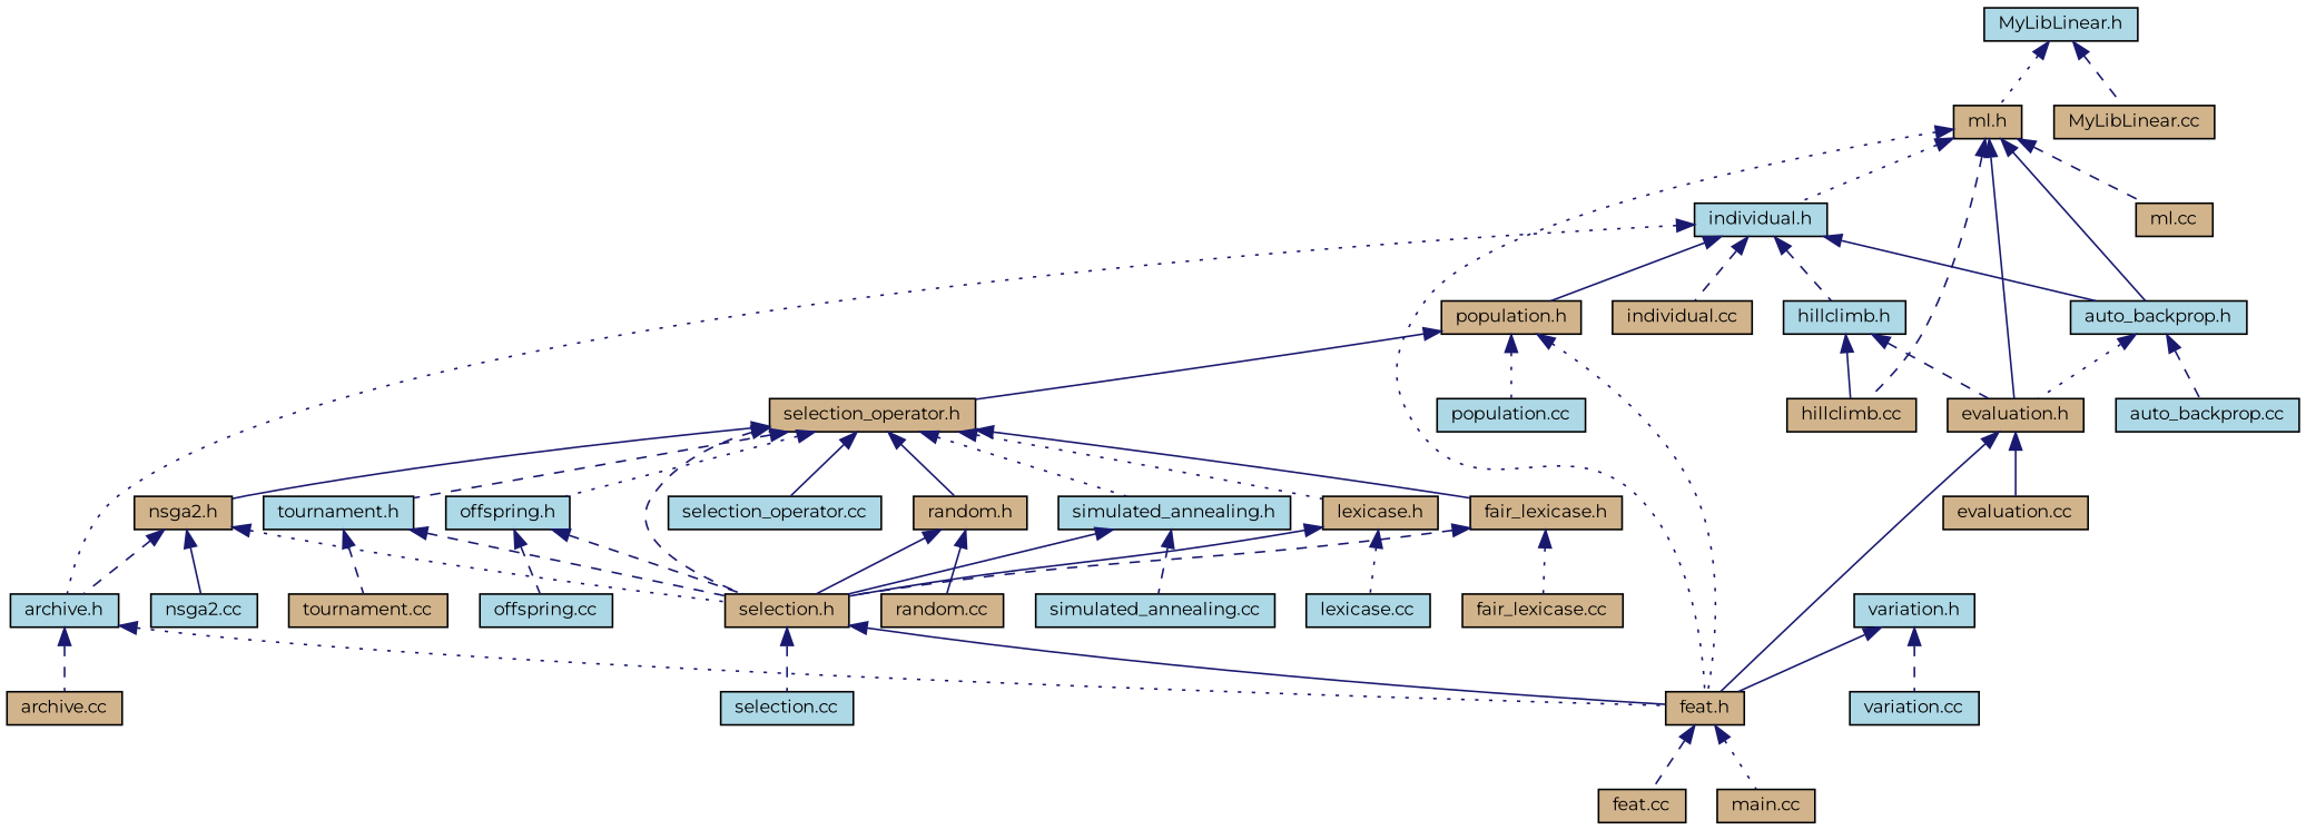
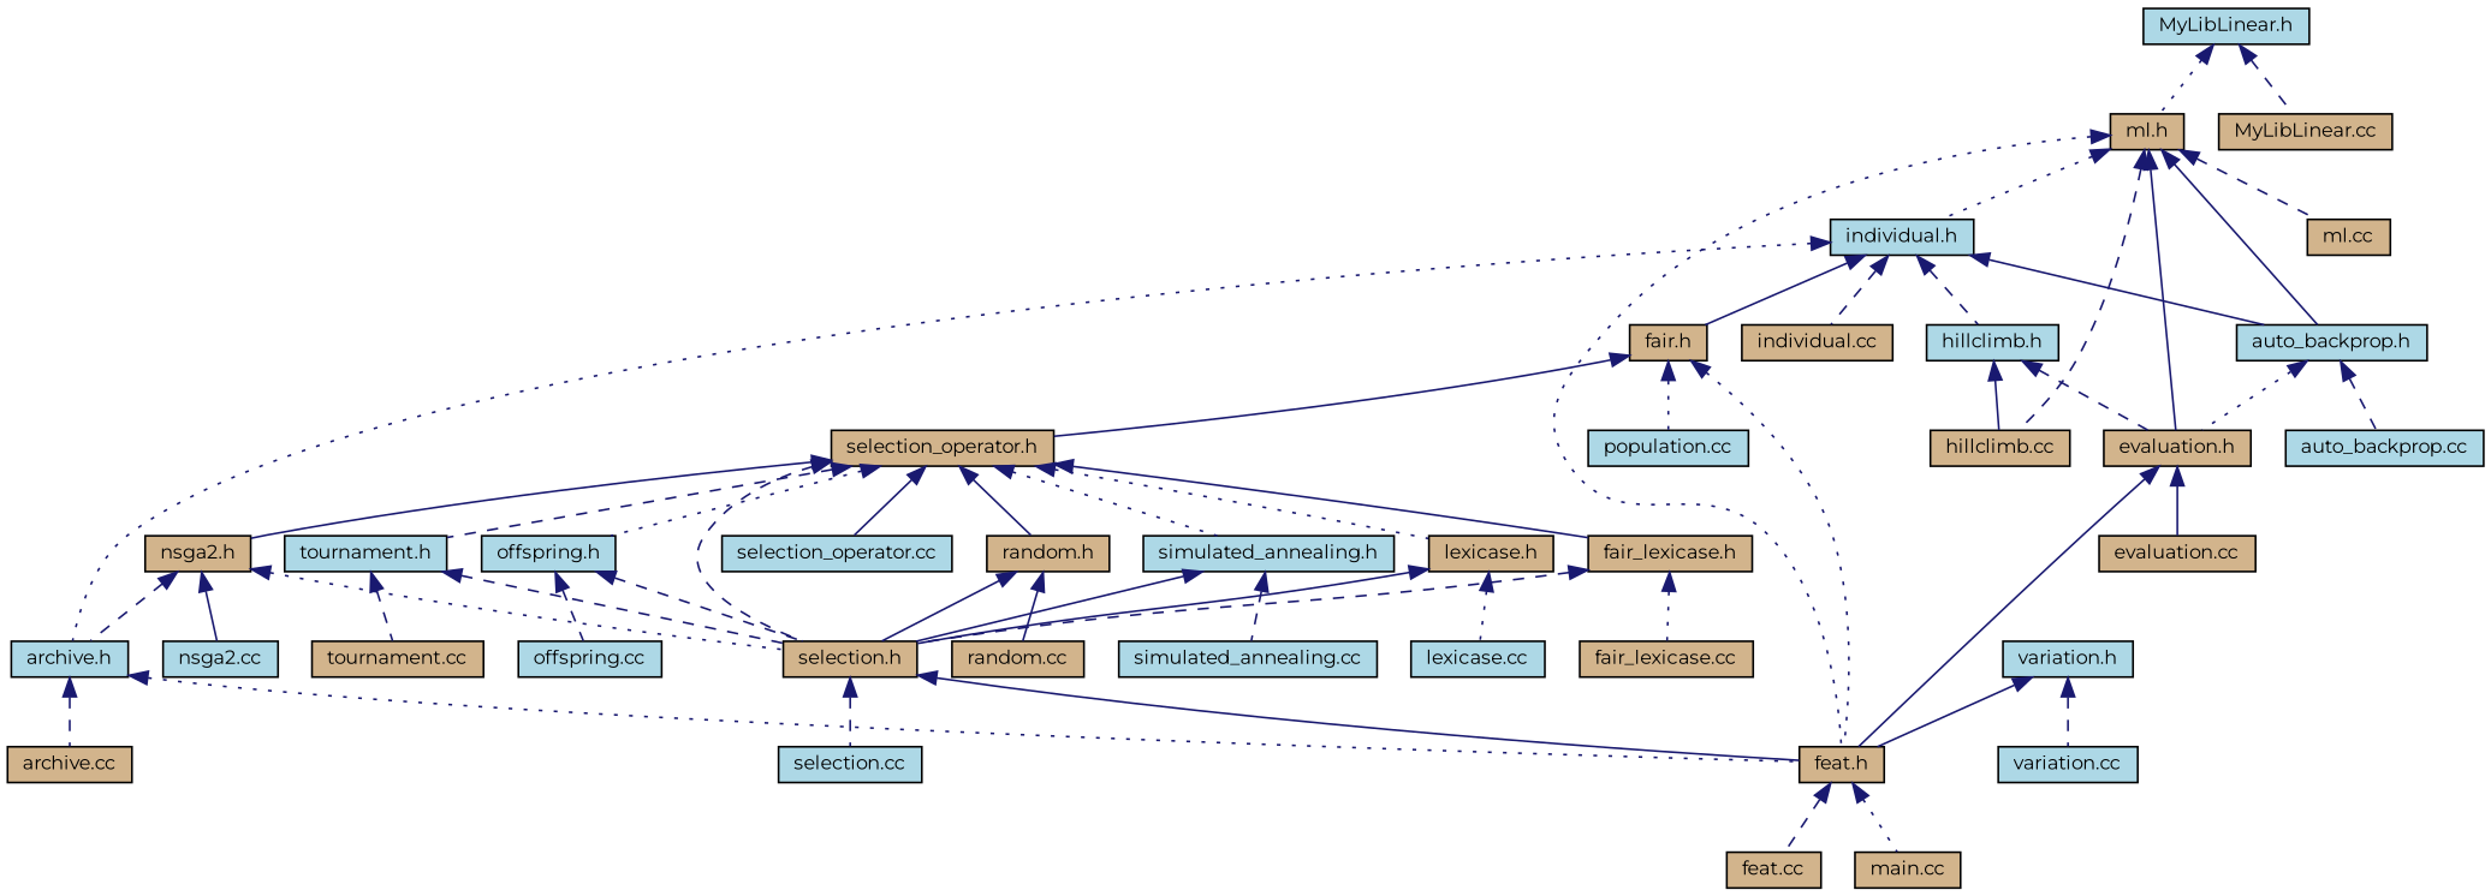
  digraph {
    fontname=Montserrat
    node [color=black fillcolor=tan fontname=Montserrat fontsize=10 shape=record style=filled]
    edge [color=midnightblue dir=back fontname=Montserrat fontsize=10 labelfontname=Helvetica labelfontsize=10 style=dashed]
    n1 [fillcolor=lightblue fontcolor=black height=0.2 label="MyLibLinear.h" width=0.4]
    n2 [height=0.2 label="ml.h" width=0.4]
    n3 [height=0.2 label="MyLibLinear.cc" width=0.4]
    n4 [height=0.2 label="evaluation.h" width=0.4]
    n5 [height=0.2 label="feat.h" width=0.4]
    n6 [fillcolor=lightblue height=0.2 label="individual.h" width=0.4]
    n7 [fillcolor=lightblue height=0.2 label="auto_backprop.h" width=0.4]
    n8 [height=0.2 label="hillclimb.cc" width=0.4]
    n9 [height=0.2 label="ml.cc" width=0.4]
    n10 [height=0.2 label="evaluation.cc" width=0.4]
    n11 [height=0.2 label="feat.cc" width=0.4]
    n12 [height=0.2 label="main.cc" width=0.4]
    n13 [fillcolor=lightblue height=0.2 label="hillclimb.h" width=0.4]
-   n14 [height=0.2 label="population.h" width=0.4]
+   n14 [height=0.2 label="fair.h" width=0.4]
    n15 [fillcolor=lightblue height=0.2 label="archive.h" width=0.4]
    n16 [height=0.2 label="individual.cc" width=0.4]
    n17 [fillcolor=lightblue height=0.2 label="auto_backprop.cc" width=0.4]
    n18 [height=0.2 label="selection_operator.h" width=0.4]
    n19 [fillcolor=lightblue height=0.2 label="population.cc" width=0.4]
    n20 [height=0.2 label="archive.cc" width=0.4]
    n21 [height=0.2 label="selection.h" width=0.4]
    n22 [height=0.2 label="lexicase.h" width=0.4]
    n23 [height=0.2 label="fair_lexicase.h" width=0.4]
    n24 [height=0.2 label="nsga2.h" width=0.4]
    n25 [fillcolor=lightblue height=0.2 label="tournament.h" width=0.4]
    n26 [fillcolor=lightblue height=0.2 label="offspring.h" width=0.4]
    n27 [height=0.2 label="random.h" width=0.4]
    n28 [fillcolor=lightblue height=0.2 label="simulated_annealing.h" width=0.4]
    n29 [fillcolor=lightblue height=0.2 label="selection_operator.cc" width=0.4]
    n30 [fillcolor=lightblue height=0.2 label="variation.h" width=0.4]
    n31 [fillcolor=lightblue height=0.2 label="variation.cc" width=0.4]
    n32 [fillcolor=lightblue height=0.2 label="selection.cc" width=0.4]
    n33 [fillcolor=lightblue height=0.2 label="lexicase.cc" width=0.4]
    n34 [height=0.2 label="fair_lexicase.cc" width=0.4]
    n35 [fillcolor=lightblue height=0.2 label="nsga2.cc" width=0.4]
    n36 [height=0.2 label="tournament.cc" width=0.4]
    n37 [fillcolor=lightblue height=0.2 label="offspring.cc" width=0.4]
    n38 [height=0.2 label="random.cc" width=0.4]
    n39 [fillcolor=lightblue height=0.2 label="simulated_annealing.cc" width=0.4]
    n1 -> n2 [style=dotted]
    n1 -> n3
    n2 -> n4 [style=solid]
    n2 -> n5 [style=dotted]
    n2 -> n6 [style=dotted]
    n2 -> n7 [style=solid]
    n2 -> n8
    n2 -> n9
    n4 -> n5 [style=solid]
    n4 -> n10 [style=solid]
    n5 -> n11
    n5 -> n12 [style=dotted]
    n6 -> n7 [style=solid]
    n6 -> n13
    n6 -> n14 [style=solid]
    n6 -> n15 [style=dotted]
    n6 -> n16
    n7 -> n4 [style=dotted]
    n7 -> n17
    n13 -> n4
    n13 -> n8 [style=solid]
    n14 -> n5 [style=dotted]
    n14 -> n18 [style=solid]
    n14 -> n19 [style=dotted]
    n15 -> n5 [style=dotted]
    n15 -> n20
    n18 -> n21
    n18 -> n22 [style=dotted]
    n18 -> n23 [style=solid]
    n18 -> n24 [style=solid]
    n18 -> n25
    n18 -> n26 [style=dotted]
    n18 -> n27 [style=solid]
    n18 -> n28 [style=dotted]
    n18 -> n29 [style=solid]
    n21 -> n5 [style=solid]
    n21 -> n32
    n22 -> n21 [style=solid]
    n22 -> n33 [style=dotted]
    n23 -> n21
    n23 -> n34 [style=dotted]
    n24 -> n15
    n24 -> n21 [style=dotted]
    n24 -> n35 [style=solid]
    n25 -> n21
    n25 -> n36
    n26 -> n21
    n26 -> n37
    n27 -> n21 [style=solid]
    n27 -> n38 [style=solid]
    n28 -> n21 [style=solid]
    n28 -> n39
    n30 -> n5 [style=solid]
    n30 -> n31
  }
